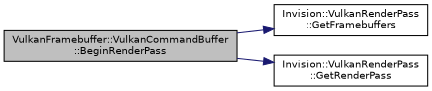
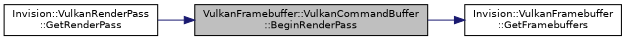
  digraph {
    rankdir=LR
    node [color=black fillcolor=white fontname=Helvetica fontsize=10 shape=record style=filled]
    edge [color=midnightblue fontname=Helvetica fontsize=10 labelfontname=Helvetica labelfontsize=10 style=solid]
    n1 [fillcolor=grey75 fontcolor=black height=0.2 label="VulkanFramebuffer::VulkanCommandBuffer\l::BeginRenderPass" width=0.4]
-   n2 [height=0.2 label="Invision::VulkanRenderPass\l::GetFramebuffers" width=0.4]
+   n2 [height=0.2 label="Invision::VulkanFramebuffer\l::GetFramebuffers" width=0.4]
    n3 [height=0.2 label="Invision::VulkanRenderPass\l::GetRenderPass" width=0.4]
    n1 -> n2
-   n1 -> n3
+   n3 -> n1
  }
